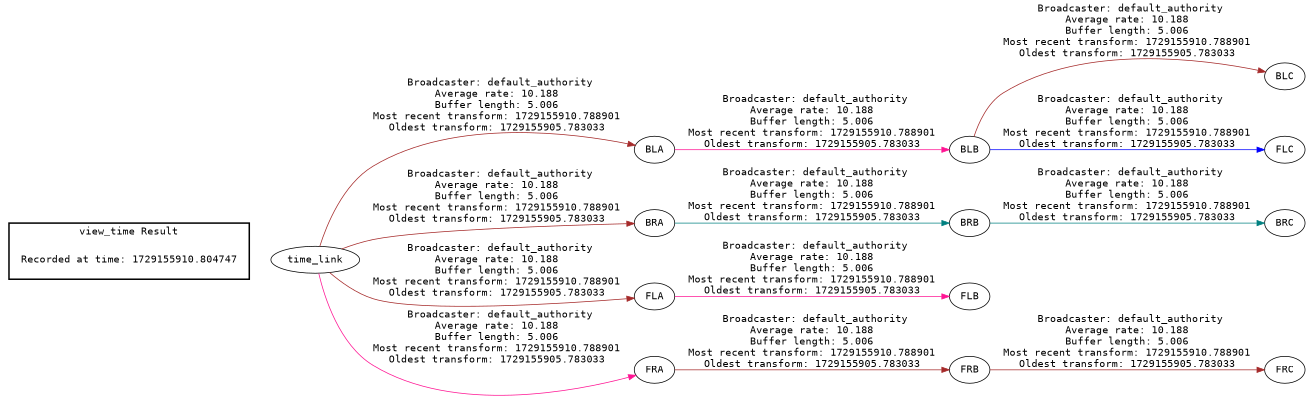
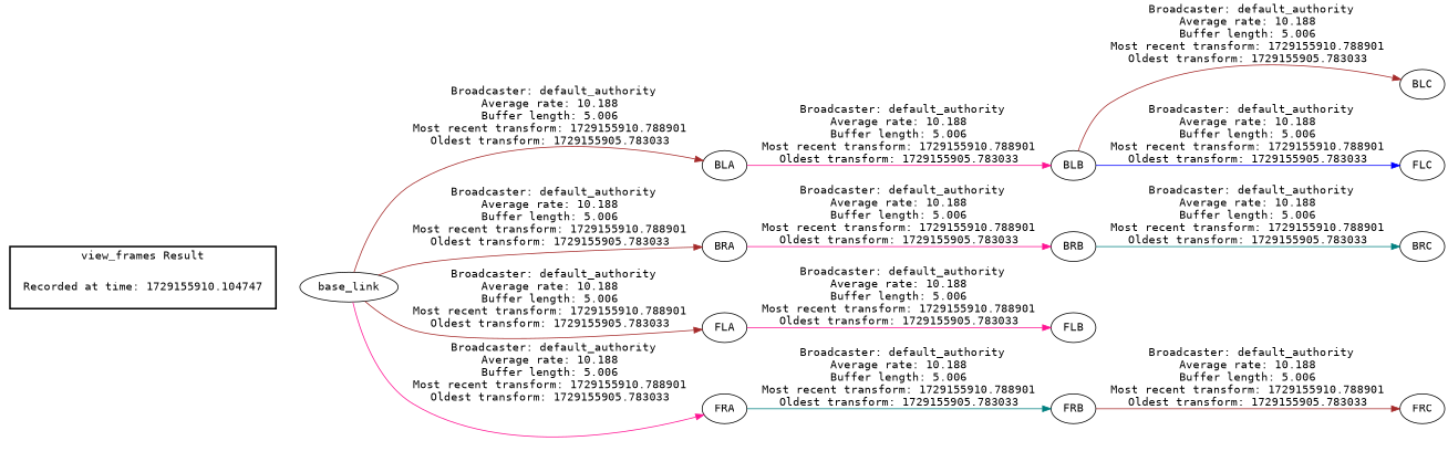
  digraph {
    fontname="DejaVu Sans Mono"
    rankdir=LR
    node [fontname="DejaVu Sans Mono"]
    edge [fontname="DejaVu Sans Mono" color=brown]
-   "Recorded at time: 1729155910.804747" [shape=plaintext]
-   base_link [label=time_link]
+   "Recorded at time: 1729155910.804747" [shape=plaintext label="Recorded at time: 1729155910.104747"]
+   base_link
    BLA
    BRA
    FLA
    FRA
    BLB
    BRB
    FLB
    FRB
    BLC
    FLC
    BRC
    FRC
    subgraph cluster_1 {
      color=black
-     label="view_time Result"
+     label="view_frames Result"
      style=bold
      "Recorded at time: 1729155910.804747"
    }
    "Recorded at time: 1729155910.804747" -> base_link [style=invis color=""]
    base_link -> BLA [label=" Broadcaster: default_authority\nAverage rate: 10.188\nBuffer length: 5.006\nMost recent transform: 1729155910.788901\nOldest transform: 1729155905.783033\n"]
    base_link -> BRA [label=" Broadcaster: default_authority\nAverage rate: 10.188\nBuffer length: 5.006\nMost recent transform: 1729155910.788901\nOldest transform: 1729155905.783033\n"]
    base_link -> FLA [label=" Broadcaster: default_authority\nAverage rate: 10.188\nBuffer length: 5.006\nMost recent transform: 1729155910.788901\nOldest transform: 1729155905.783033\n"]
    base_link -> FRA [color=deeppink label=" Broadcaster: default_authority\nAverage rate: 10.188\nBuffer length: 5.006\nMost recent transform: 1729155910.788901\nOldest transform: 1729155905.783033\n"]
    BLA -> BLB [color=deeppink label=" Broadcaster: default_authority\nAverage rate: 10.188\nBuffer length: 5.006\nMost recent transform: 1729155910.788901\nOldest transform: 1729155905.783033\n"]
-   BRA -> BRB [color=teal label=" Broadcaster: default_authority\nAverage rate: 10.188\nBuffer length: 5.006\nMost recent transform: 1729155910.788901\nOldest transform: 1729155905.783033\n"]
+   BRA -> BRB [color=deeppink label=" Broadcaster: default_authority\nAverage rate: 10.188\nBuffer length: 5.006\nMost recent transform: 1729155910.788901\nOldest transform: 1729155905.783033\n"]
    FLA -> FLB [color=deeppink label=" Broadcaster: default_authority\nAverage rate: 10.188\nBuffer length: 5.006\nMost recent transform: 1729155910.788901\nOldest transform: 1729155905.783033\n"]
-   FRA -> FRB [label=" Broadcaster: default_authority\nAverage rate: 10.188\nBuffer length: 5.006\nMost recent transform: 1729155910.788901\nOldest transform: 1729155905.783033\n"]
+   FRA -> FRB [color=teal label=" Broadcaster: default_authority\nAverage rate: 10.188\nBuffer length: 5.006\nMost recent transform: 1729155910.788901\nOldest transform: 1729155905.783033\n"]
    BLB -> BLC [label=" Broadcaster: default_authority\nAverage rate: 10.188\nBuffer length: 5.006\nMost recent transform: 1729155910.788901\nOldest transform: 1729155905.783033\n"]
    BLB -> FLC [color=blue label=" Broadcaster: default_authority\nAverage rate: 10.188\nBuffer length: 5.006\nMost recent transform: 1729155910.788901\nOldest transform: 1729155905.783033\n"]
    BRB -> BRC [color=teal label=" Broadcaster: default_authority\nAverage rate: 10.188\nBuffer length: 5.006\nMost recent transform: 1729155910.788901\nOldest transform: 1729155905.783033\n"]
    FRB -> FRC [label=" Broadcaster: default_authority\nAverage rate: 10.188\nBuffer length: 5.006\nMost recent transform: 1729155910.788901\nOldest transform: 1729155905.783033\n"]
  }
